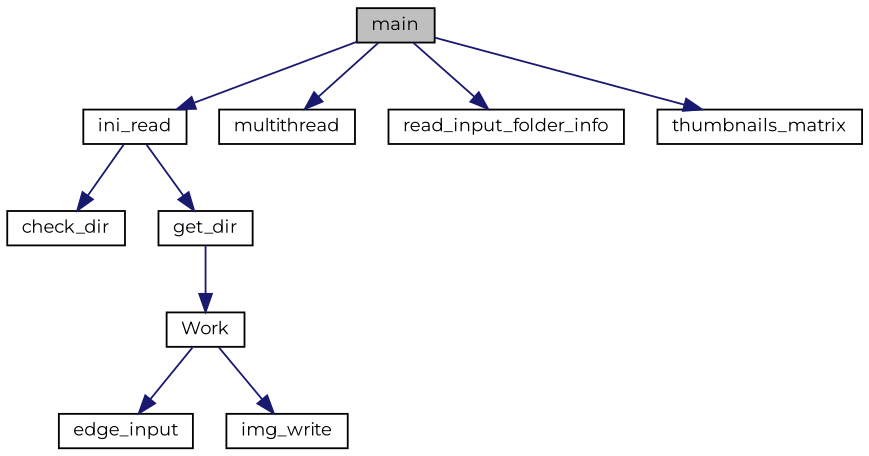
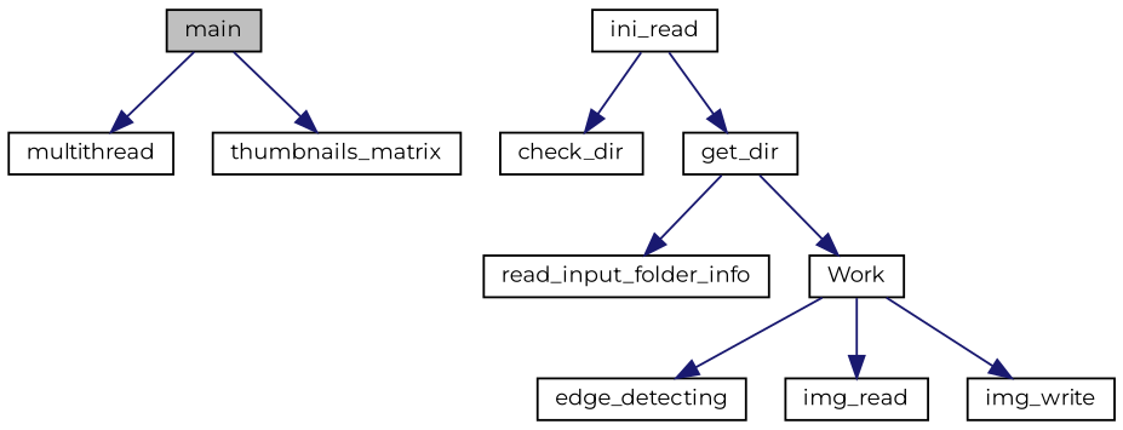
  digraph {
    fontname=Montserrat
    rankdir=TB
    node [color=black fillcolor=white fontname=Montserrat fontsize=10 shape=record style=filled]
    edge [color=midnightblue fontname=Montserrat fontsize=10 labelfontname=Helvetica labelfontsize=10 style=solid]
    n1 [fillcolor=grey75 fontcolor=black height=0.2 label=main width=0.4]
    n2 [height=0.2 label=ini_read width=0.4]
    n3 [height=0.2 label=multithread width=0.4]
    n4 [height=0.2 label=read_input_folder_info width=0.4]
    n5 [height=0.2 label=thumbnails_matrix width=0.4]
    n6 [height=0.2 label=check_dir width=0.4]
    n7 [height=0.2 label=get_dir width=0.4]
    n8 [height=0.2 label=Work width=0.4]
-   n9 [height=0.2 label=edge_input width=0.4]
+   n9 [height=0.2 label=edge_detecting width=0.4]
+   n10 [height=0.2 label=img_read width=0.4]
    n11 [height=0.2 label=img_write width=0.4]
-   n1 -> n2
    n1 -> n3
-   n1 -> n4
+   n7 -> n4
    n1 -> n5
    n2 -> n6
    n2 -> n7
    n7 -> n8
    n8 -> n9
+   n8 -> n10
    n8 -> n11
  }
